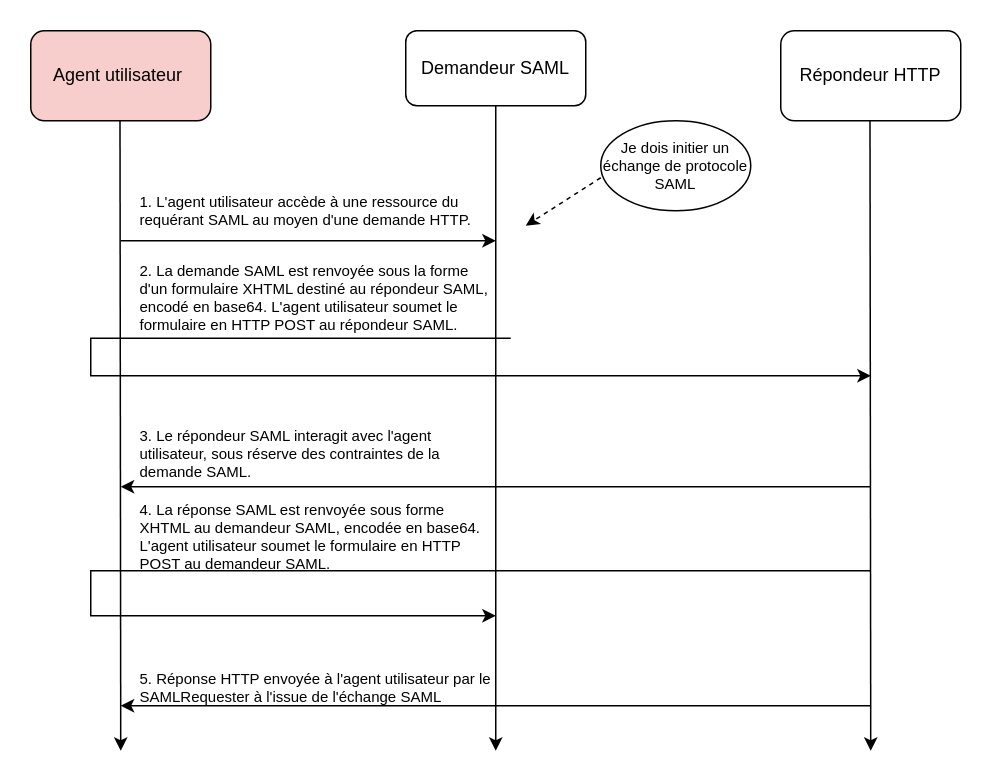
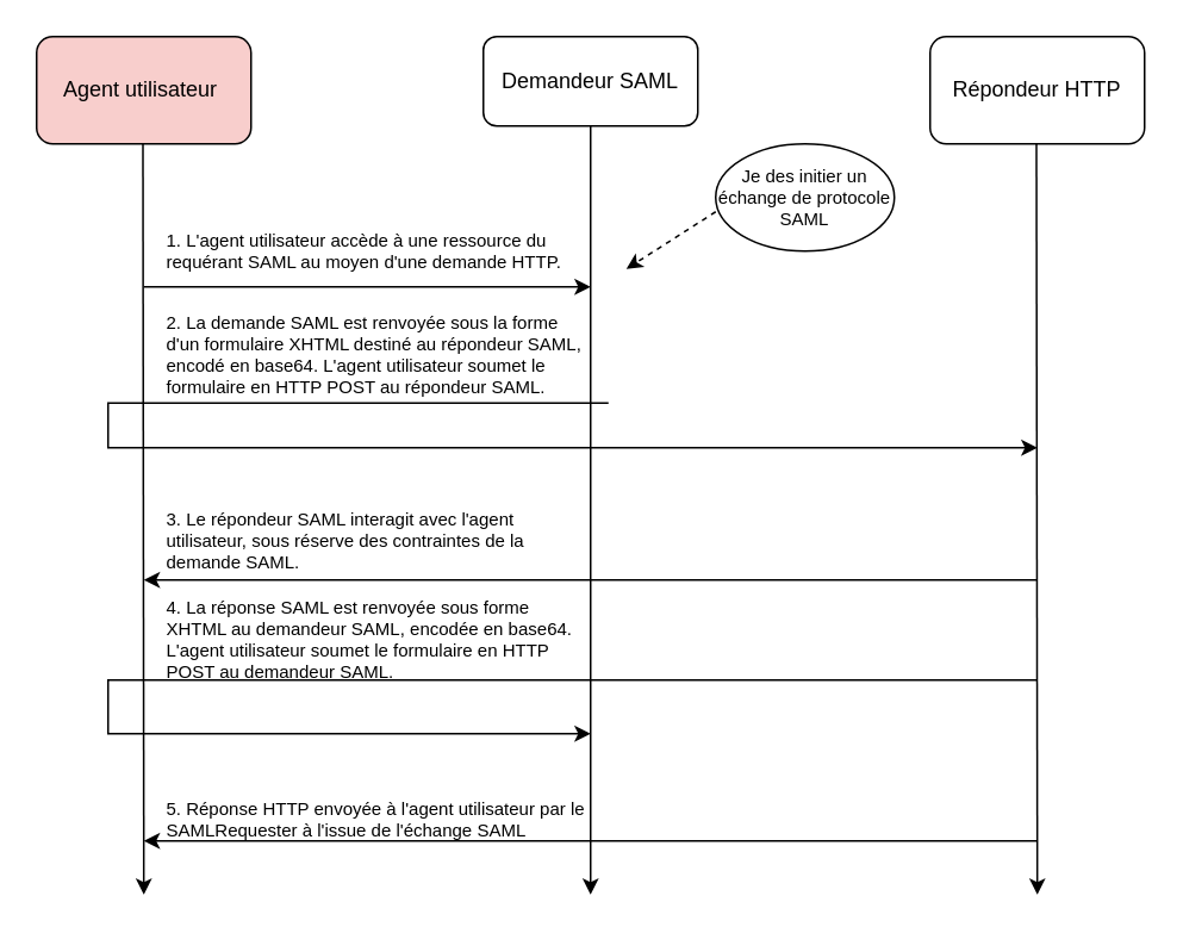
  <mxCell id="0" />
  <mxCell id="1" parent="0" />
  <mxCell id="2" value="Répondeur HTTP" style="rounded=1;whiteSpace=wrap;html=1;" parent="1" vertex="1"><mxGeometry x="520" y="20" width="120" height="60" as="geometry" /></mxCell>
  <mxCell id="3" value="Demandeur SAML" style="rounded=1;whiteSpace=wrap;html=1;" parent="1" vertex="1"><mxGeometry x="270" y="20" width="120" height="50" as="geometry" /></mxCell>
  <mxCell id="4" value="Agent utilisateur&amp;nbsp;" style="rounded=1;whiteSpace=wrap;html=1;fillColor=#f8cecc;" parent="1" vertex="1"><mxGeometry x="20" y="20" width="120" height="60" as="geometry" /></mxCell>
  <mxCell id="5" value="" style="endArrow=classic;html=1;rounded=0;exitX=0.5;exitY=1;exitDx=0;exitDy=0;" parent="1" edge="1"><mxGeometry width="50" height="50" relative="1" as="geometry"><mxPoint x="79.5" y="80" as="sourcePoint" /><mxPoint x="80" y="500" as="targetPoint" /><Array as="points" /></mxGeometry></mxCell>
  <mxCell id="6" value="1. L'agent utilisateur accède à une ressource du requérant SAML au moyen d'une demande HTTP." style="text;whiteSpace=wrap;fontSize=10;" parent="1" vertex="1"><mxGeometry x="91" y="122" width="239" height="30" as="geometry" /></mxCell>
  <mxCell id="7" value="" style="endArrow=classic;html=1;rounded=0;exitX=0.5;exitY=1;exitDx=0;exitDy=0;" parent="1" edge="1"><mxGeometry width="50" height="50" relative="1" as="geometry"><mxPoint x="579.5" y="80" as="sourcePoint" /><mxPoint x="580" y="500" as="targetPoint" /></mxGeometry></mxCell>
  <mxCell id="8" value="" style="endArrow=classic;html=1;rounded=0;exitX=0.5;exitY=1;exitDx=0;exitDy=0;" parent="1" source="3" edge="1"><mxGeometry width="50" height="50" relative="1" as="geometry"><mxPoint x="334" y="90" as="sourcePoint" /><mxPoint x="330" y="500" as="targetPoint" /></mxGeometry></mxCell>
  <mxCell id="9" value="" style="endArrow=classic;html=1;rounded=0;" parent="1" edge="1"><mxGeometry width="50" height="50" relative="1" as="geometry"><mxPoint x="80" y="160" as="sourcePoint" /><mxPoint x="330" y="160" as="targetPoint" /></mxGeometry></mxCell>
  <mxCell id="10" value="" style="endArrow=classic;html=1;rounded=0;" parent="1" edge="1"><mxGeometry width="50" height="50" relative="1" as="geometry"><mxPoint x="340" y="225" as="sourcePoint" /><mxPoint x="580" y="250" as="targetPoint" /><Array as="points"><mxPoint x="60" y="225" /><mxPoint x="60" y="250" /></Array></mxGeometry></mxCell>
  <mxCell id="11" value="2. La demande SAML est renvoyée sous la forme d'un formulaire XHTML destiné au répondeur SAML, encodé en base64. L'agent utilisateur soumet le formulaire en HTTP POST au répondeur SAML." style="text;whiteSpace=wrap;fontSize=10;" parent="1" vertex="1"><mxGeometry x="91" y="168" width="239" height="42" as="geometry" /></mxCell>
  <mxCell id="12" value="" style="endArrow=classic;html=1;rounded=0;" parent="1" edge="1"><mxGeometry width="50" height="50" relative="1" as="geometry"><mxPoint x="580" y="324" as="sourcePoint" /><mxPoint x="80" y="324" as="targetPoint" /></mxGeometry></mxCell>
  <mxCell id="13" value="3. Le répondeur SAML interagit avec l'agent utilisateur, sous réserve des contraintes de la demande SAML." style="text;whiteSpace=wrap;fontSize=10;" parent="1" vertex="1"><mxGeometry x="91" y="278" width="239" height="50" as="geometry" /></mxCell>
  <mxCell id="14" value="" style="endArrow=classic;html=1;rounded=0;" parent="1" edge="1"><mxGeometry width="50" height="50" relative="1" as="geometry"><mxPoint x="580" y="380" as="sourcePoint" /><mxPoint x="330" y="410" as="targetPoint" /><Array as="points"><mxPoint x="60" y="380" /><mxPoint x="60" y="410" /></Array></mxGeometry></mxCell>
  <mxCell id="15" value="4. La réponse SAML est renvoyée sous forme XHTML au demandeur SAML, encodée en base64. L'agent utilisateur soumet le formulaire en HTTP POST au demandeur SAML." style="text;whiteSpace=wrap;fontSize=10;" parent="1" vertex="1"><mxGeometry x="91" y="327" width="239" height="43" as="geometry" /></mxCell>
  <mxCell id="16" value="" style="endArrow=classic;html=1;rounded=0;" parent="1" edge="1"><mxGeometry width="50" height="50" relative="1" as="geometry"><mxPoint x="580" y="470" as="sourcePoint" /><mxPoint x="80" y="470" as="targetPoint" /></mxGeometry></mxCell>
  <mxCell id="17" value="5. Réponse HTTP envoyée à l'agent utilisateur par le SAMLRequester à l'issue de l'échange SAML" style="text;whiteSpace=wrap;fontSize=10;" parent="1" vertex="1"><mxGeometry x="91" y="440" width="239" height="40" as="geometry" /></mxCell>
- <mxCell id="18" value="Je dois initier un échange de protocole SAML" style="ellipse;whiteSpace=wrap;html=1;fontSize=10;" parent="1" vertex="1"><mxGeometry x="400" y="80" width="100" height="60" as="geometry" /></mxCell>
+ <mxCell id="18" value="Je des initier un échange de protocole SAML" style="ellipse;whiteSpace=wrap;html=1;fontSize=10;" parent="1" vertex="1"><mxGeometry x="400" y="80" width="100" height="60" as="geometry" /></mxCell>
  <mxCell id="19" value="" style="endArrow=classic;html=1;rounded=0;dashed=1;" parent="1" edge="1"><mxGeometry width="50" height="50" relative="1" as="geometry"><mxPoint x="400" y="118" as="sourcePoint" /><mxPoint x="350" y="150" as="targetPoint" /><Array as="points" /></mxGeometry></mxCell>
